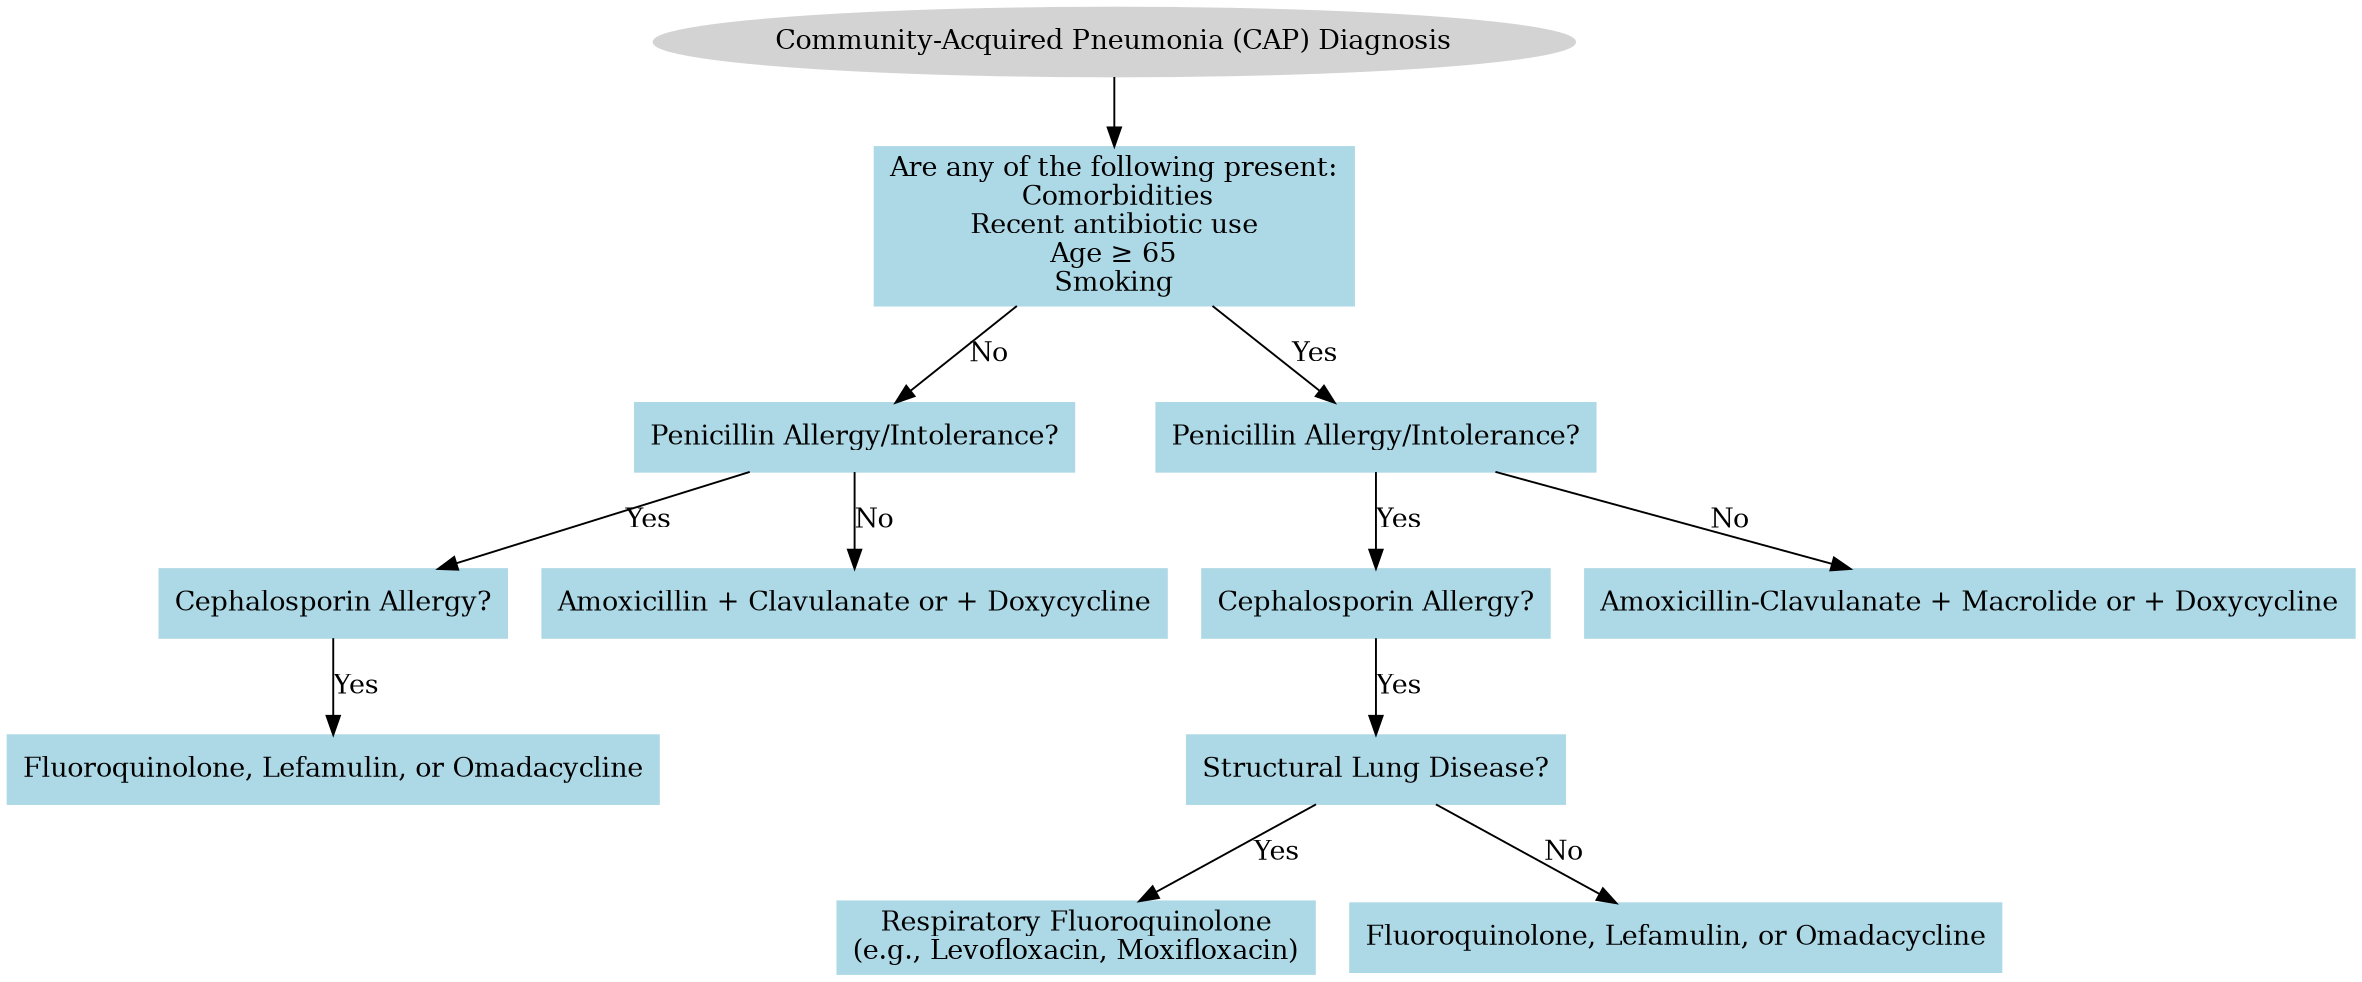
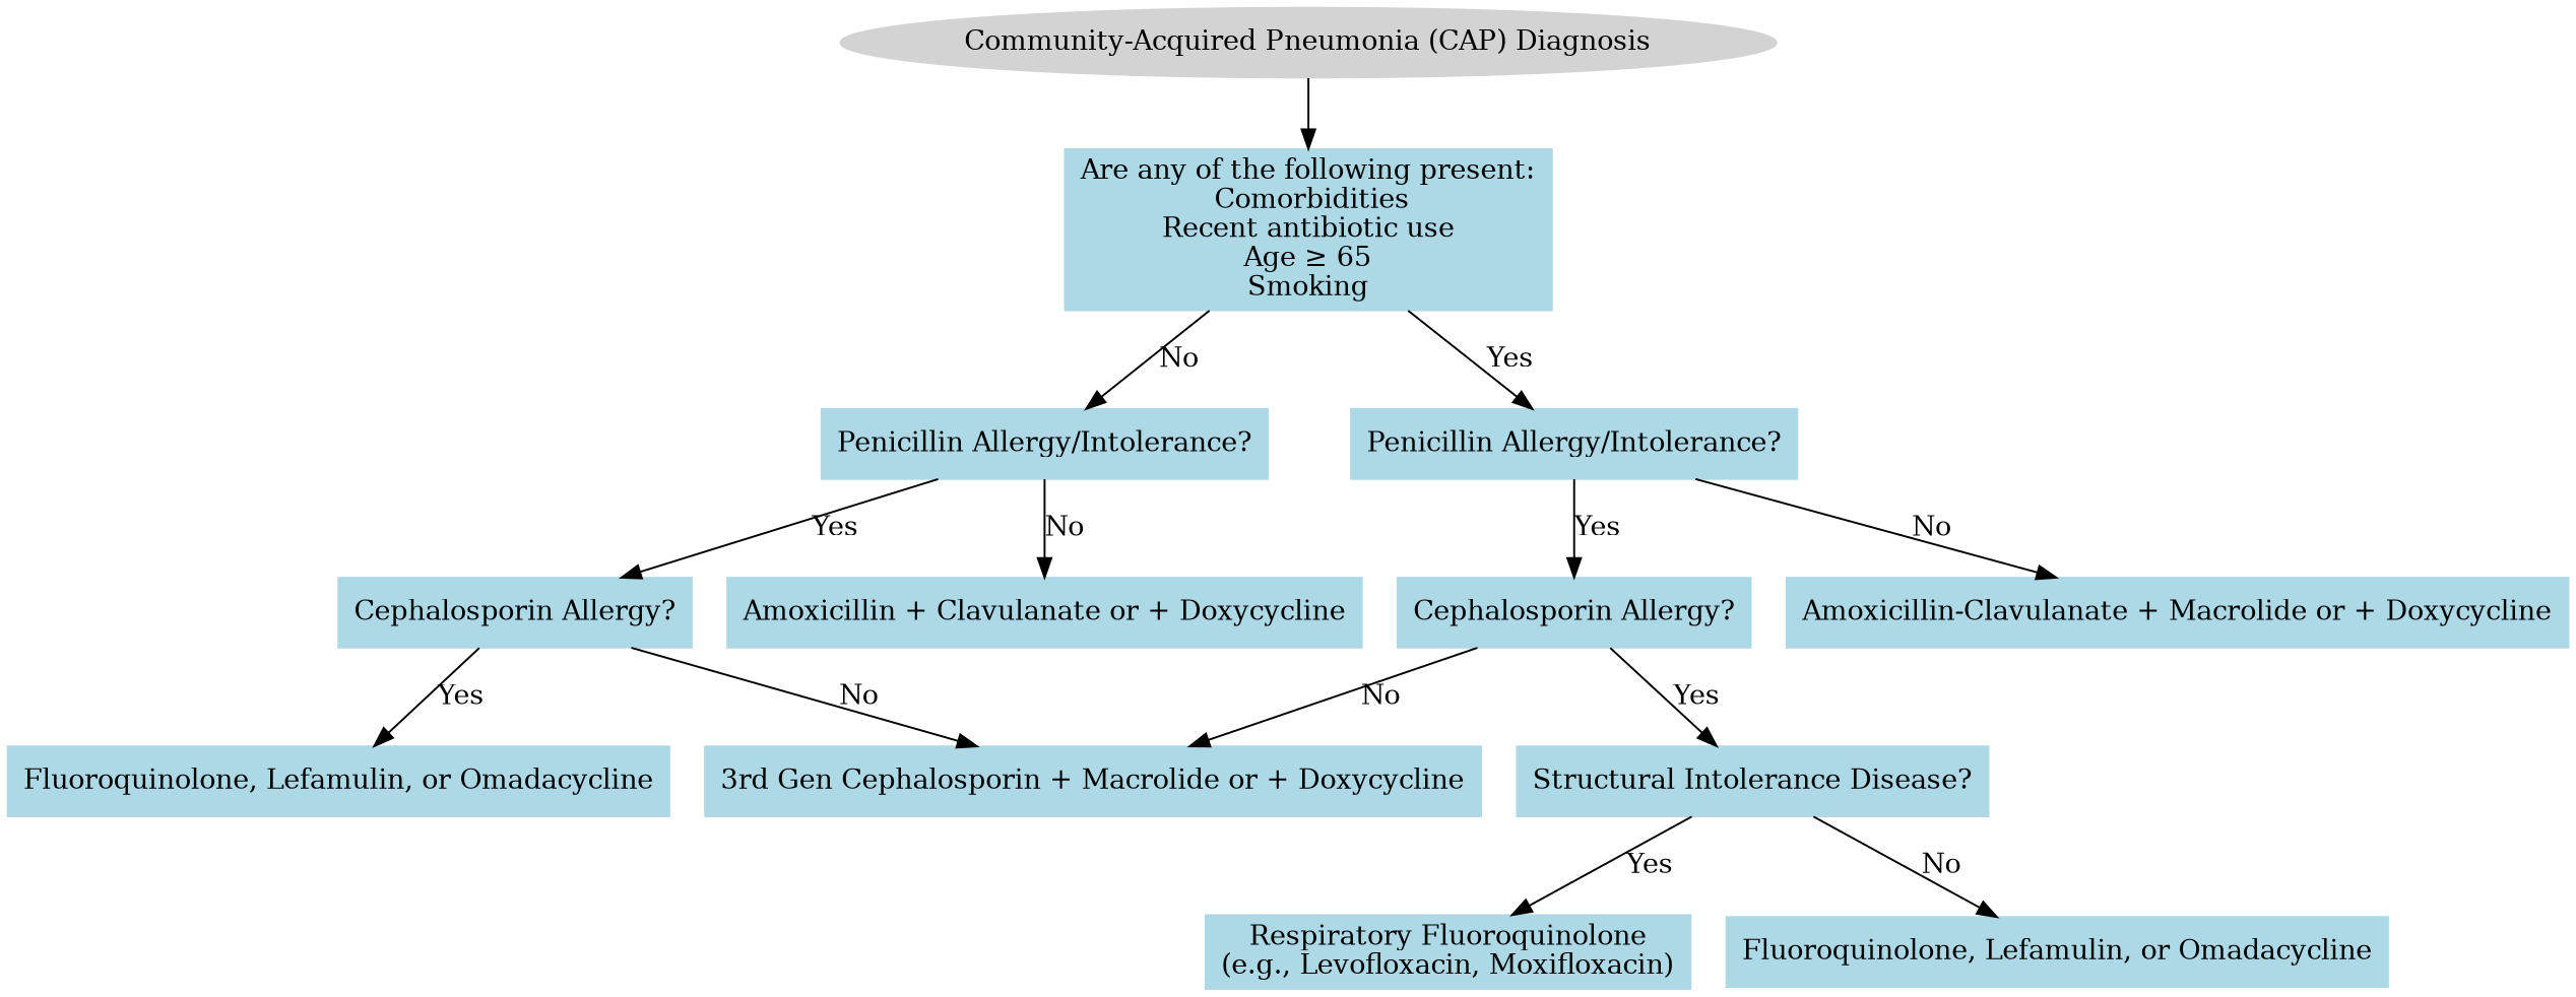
  digraph {
    node [color=lightblue shape=box style=filled]
    edge [color=black]
    n1 [color=lightgrey label="Community-Acquired Pneumonia (CAP) Diagnosis" shape=ellipse]
    n2 [label="Are any of the following present:\n Comorbidities\nRecent antibiotic use\nAge ≥ 65\nSmoking"]
    n3 [label="Penicillin Allergy/Intolerance?"]
    n4 [label="Penicillin Allergy/Intolerance?"]
    n5 [label="Cephalosporin Allergy?"]
    n6 [label="Amoxicillin + Clavulanate or + Doxycycline"]
    n7 [label="Cephalosporin Allergy?"]
    n8 [label="Amoxicillin-Clavulanate + Macrolide or + Doxycycline"]
+   n9 [label="3rd Gen Cephalosporin + Macrolide or + Doxycycline"]
    n10 [label="Fluoroquinolone, Lefamulin, or Omadacycline"]
-   n11 [label="Structural Lung Disease?"]
+   n11 [label="Structural Intolerance Disease?"]
    n12 [label="Respiratory Fluoroquinolone\n(e.g., Levofloxacin, Moxifloxacin)"]
    n13 [label="Fluoroquinolone, Lefamulin, or Omadacycline"]
    n1 -> n2
    n2 -> n3 [label=No]
    n2 -> n4 [label=Yes]
    n3 -> n5 [label=Yes]
    n3 -> n6 [label=No]
    n4 -> n7 [label=Yes]
    n4 -> n8 [label=No]
+   n5 -> n9 [label=No]
    n5 -> n10 [label=Yes]
+   n7 -> n9 [label=No]
    n7 -> n11 [label=Yes]
    n11 -> n12 [label=Yes]
    n11 -> n13 [label=No]
  }
